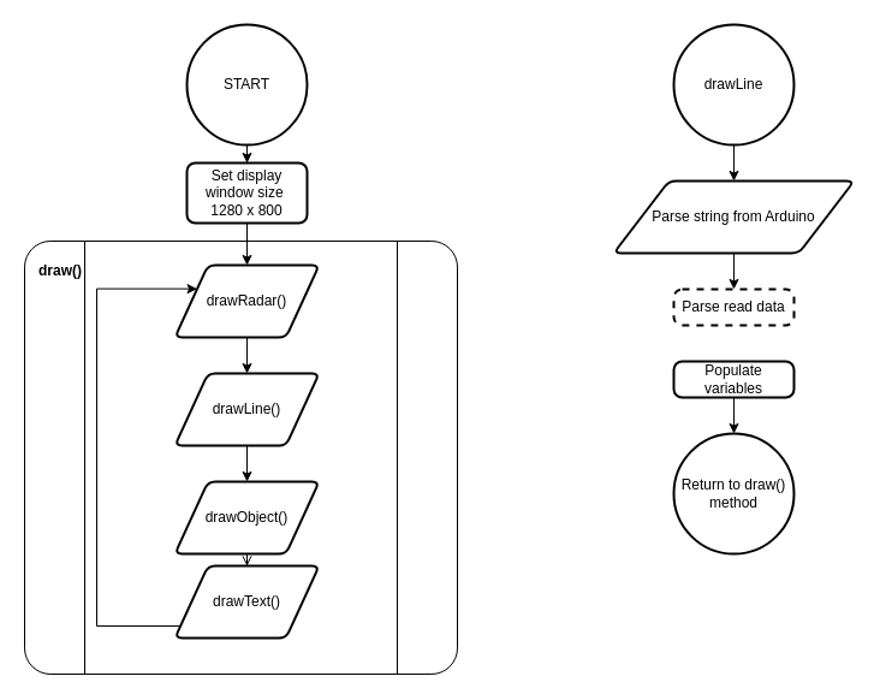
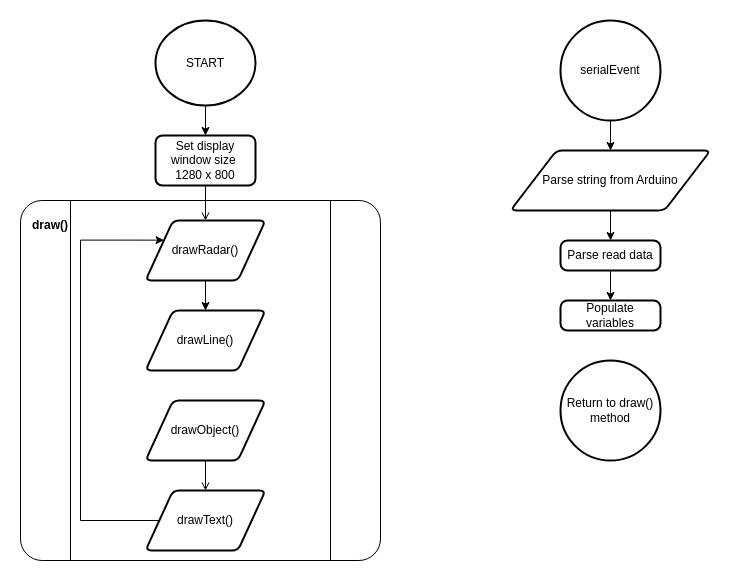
  <mxCell id="0" />
  <mxCell id="1" parent="0" />
  <mxCell id="2" value="" style="edgeStyle=orthogonalEdgeStyle;rounded=0;orthogonalLoop=1;jettySize=auto;html=1;entryX=0.5;entryY=0;entryDx=0;entryDy=0;" edge="1" parent="1" source="3" target="5"><mxGeometry relative="1" as="geometry"><mxPoint x="205" y="160" as="targetPoint" /></mxGeometry></mxCell>
- <mxCell id="3" value="START" style="strokeWidth=2;html=1;shape=mxgraph.flowchart.start_2;whiteSpace=wrap;" vertex="1" parent="1"><mxGeometry x="155" width="100" height="100" as="geometry" y="20" /></mxCell>
- <mxCell id="4" value="" style="edgeStyle=orthogonalEdgeStyle;rounded=0;orthogonalLoop=1;jettySize=auto;html=1;" edge="1" parent="1" source="5" target="7"><mxGeometry relative="1" as="geometry" /></mxCell>
+ <mxCell id="3" value="START" style="strokeWidth=2;html=1;shape=mxgraph.flowchart.start_2;whiteSpace=wrap;" vertex="1" parent="1"><mxGeometry x="155" y="20" width="100" height="85" as="geometry" /></mxCell>
+ <mxCell id="4" value="" style="edgeStyle=orthogonalEdgeStyle;rounded=0;orthogonalLoop=1;jettySize=auto;html=1;endArrow=open;" edge="1" parent="1" source="5" target="7"><mxGeometry relative="1" as="geometry" /></mxCell>
  <mxCell id="5" value="Set display window size&amp;nbsp;&lt;br&gt;1280 x 800" style="rounded=1;whiteSpace=wrap;html=1;absoluteArcSize=1;arcSize=14;strokeWidth=2;" vertex="1" parent="1"><mxGeometry x="155" y="135" width="100" height="50" as="geometry" /></mxCell>
  <mxCell id="6" value="" style="edgeStyle=orthogonalEdgeStyle;rounded=0;orthogonalLoop=1;jettySize=auto;html=1;" edge="1" parent="1" source="7" target="9"><mxGeometry relative="1" as="geometry" /></mxCell>
  <mxCell id="7" value="drawRadar()" style="shape=parallelogram;html=1;strokeWidth=2;perimeter=parallelogramPerimeter;whiteSpace=wrap;rounded=1;arcSize=12;size=0.23;" vertex="1" parent="1"><mxGeometry x="145" y="220" width="120" height="60" as="geometry" /></mxCell>
- <mxCell id="8" value="" style="edgeStyle=orthogonalEdgeStyle;rounded=0;orthogonalLoop=1;jettySize=auto;html=1;" edge="1" parent="1" source="9" target="11"><mxGeometry relative="1" as="geometry" /></mxCell>
  <mxCell id="9" value="drawLine()" style="shape=parallelogram;html=1;strokeWidth=2;perimeter=parallelogramPerimeter;whiteSpace=wrap;rounded=1;arcSize=12;size=0.23;" vertex="1" parent="1"><mxGeometry x="145" y="310" width="120" height="60" as="geometry" /></mxCell>
  <mxCell id="10" value="" style="edgeStyle=orthogonalEdgeStyle;rounded=0;orthogonalLoop=1;jettySize=auto;html=1;endArrow=open;" edge="1" parent="1" source="11" target="13"><mxGeometry relative="1" as="geometry" /></mxCell>
  <mxCell id="11" value="drawObject()" style="shape=parallelogram;html=1;strokeWidth=2;perimeter=parallelogramPerimeter;whiteSpace=wrap;rounded=1;arcSize=12;size=0.23;" vertex="1" parent="1"><mxGeometry x="145" y="400" width="120" height="60" as="geometry" /></mxCell>
  <mxCell id="12" style="edgeStyle=orthogonalEdgeStyle;rounded=0;orthogonalLoop=1;jettySize=auto;html=1;entryX=0;entryY=0.25;entryDx=0;entryDy=0;" edge="1" parent="1" source="13" target="7"><mxGeometry relative="1" as="geometry"><Array as="points"><mxPoint x="80" y="520" /><mxPoint x="80" y="240" /></Array></mxGeometry></mxCell>
- <mxCell id="13" value="drawText()" style="shape=parallelogram;html=1;strokeWidth=2;perimeter=parallelogramPerimeter;whiteSpace=wrap;rounded=1;arcSize=12;size=0.23;" vertex="1" parent="1"><mxGeometry x="145" y="470" width="120" height="60" as="geometry" /></mxCell>
+ <mxCell id="13" value="drawText()" style="shape=parallelogram;html=1;strokeWidth=2;perimeter=parallelogramPerimeter;whiteSpace=wrap;rounded=1;arcSize=12;size=0.23;" vertex="1" parent="1"><mxGeometry x="145" y="490" width="120" height="60" as="geometry" /></mxCell>
  <mxCell id="14" value="" style="edgeStyle=orthogonalEdgeStyle;rounded=0;orthogonalLoop=1;jettySize=auto;html=1;" edge="1" parent="1" source="15" target="17"><mxGeometry relative="1" as="geometry" /></mxCell>
- <mxCell id="15" value="drawLine" style="strokeWidth=2;html=1;shape=mxgraph.flowchart.start_2;whiteSpace=wrap;" vertex="1" parent="1"><mxGeometry x="560" width="100" height="100" as="geometry" y="20" /></mxCell>
+ <mxCell id="15" value="serialEvent" style="strokeWidth=2;html=1;shape=mxgraph.flowchart.start_2;whiteSpace=wrap;" vertex="1" parent="1"><mxGeometry x="560" width="100" height="100" as="geometry" y="20" /></mxCell>
  <mxCell id="16" value="" style="edgeStyle=orthogonalEdgeStyle;rounded=0;orthogonalLoop=1;jettySize=auto;html=1;" edge="1" parent="1" source="17" target="19"><mxGeometry relative="1" as="geometry" /></mxCell>
  <mxCell id="17" value="Parse string from Arduino" style="shape=parallelogram;html=1;strokeWidth=2;perimeter=parallelogramPerimeter;whiteSpace=wrap;rounded=1;arcSize=12;size=0.23;" vertex="1" parent="1"><mxGeometry x="510" y="150" width="200" height="60" as="geometry" /></mxCell>
- <mxCell id="19" value="Parse read data" style="rounded=1;whiteSpace=wrap;html=1;absoluteArcSize=1;arcSize=14;strokeWidth=2;dashed=1;" vertex="1" parent="1"><mxGeometry x="560" y="240" width="100" height="30" as="geometry" /></mxCell>
- <mxCell id="20" value="" style="edgeStyle=orthogonalEdgeStyle;rounded=0;orthogonalLoop=1;jettySize=auto;html=1;" edge="1" parent="1" source="21" target="22"><mxGeometry relative="1" as="geometry" /></mxCell>
+ <mxCell id="18" value="" style="edgeStyle=orthogonalEdgeStyle;rounded=0;orthogonalLoop=1;jettySize=auto;html=1;" edge="1" parent="1" source="19" target="21"><mxGeometry relative="1" as="geometry" /></mxCell>
+ <mxCell id="19" value="Parse read data" style="rounded=1;whiteSpace=wrap;html=1;absoluteArcSize=1;arcSize=14;strokeWidth=2;" vertex="1" parent="1"><mxGeometry x="560" y="240" width="100" height="30" as="geometry" /></mxCell>
  <mxCell id="21" value="Populate variables" style="rounded=1;whiteSpace=wrap;html=1;absoluteArcSize=1;arcSize=14;strokeWidth=2;" vertex="1" parent="1"><mxGeometry x="560" y="300" width="100" height="30" as="geometry" /></mxCell>
  <mxCell id="22" value="Return to draw() method" style="strokeWidth=2;html=1;shape=mxgraph.flowchart.start_2;whiteSpace=wrap;" vertex="1" parent="1"><mxGeometry x="560" y="360" width="100" height="100" as="geometry" /></mxCell>
  <mxCell id="23" value="" style="verticalLabelPosition=bottom;verticalAlign=top;html=1;shape=process;whiteSpace=wrap;rounded=1;size=0.14;arcSize=6;fillColor=none;" vertex="1" parent="1"><mxGeometry x="20" y="200" width="360" height="360" as="geometry" /></mxCell>
  <mxCell id="24" value="draw()" style="text;html=1;strokeColor=none;fillColor=none;align=center;verticalAlign=middle;whiteSpace=wrap;rounded=0;fontStyle=1" vertex="1" parent="1"><mxGeometry x="20" y="210" width="60" height="30" as="geometry" /></mxCell>
